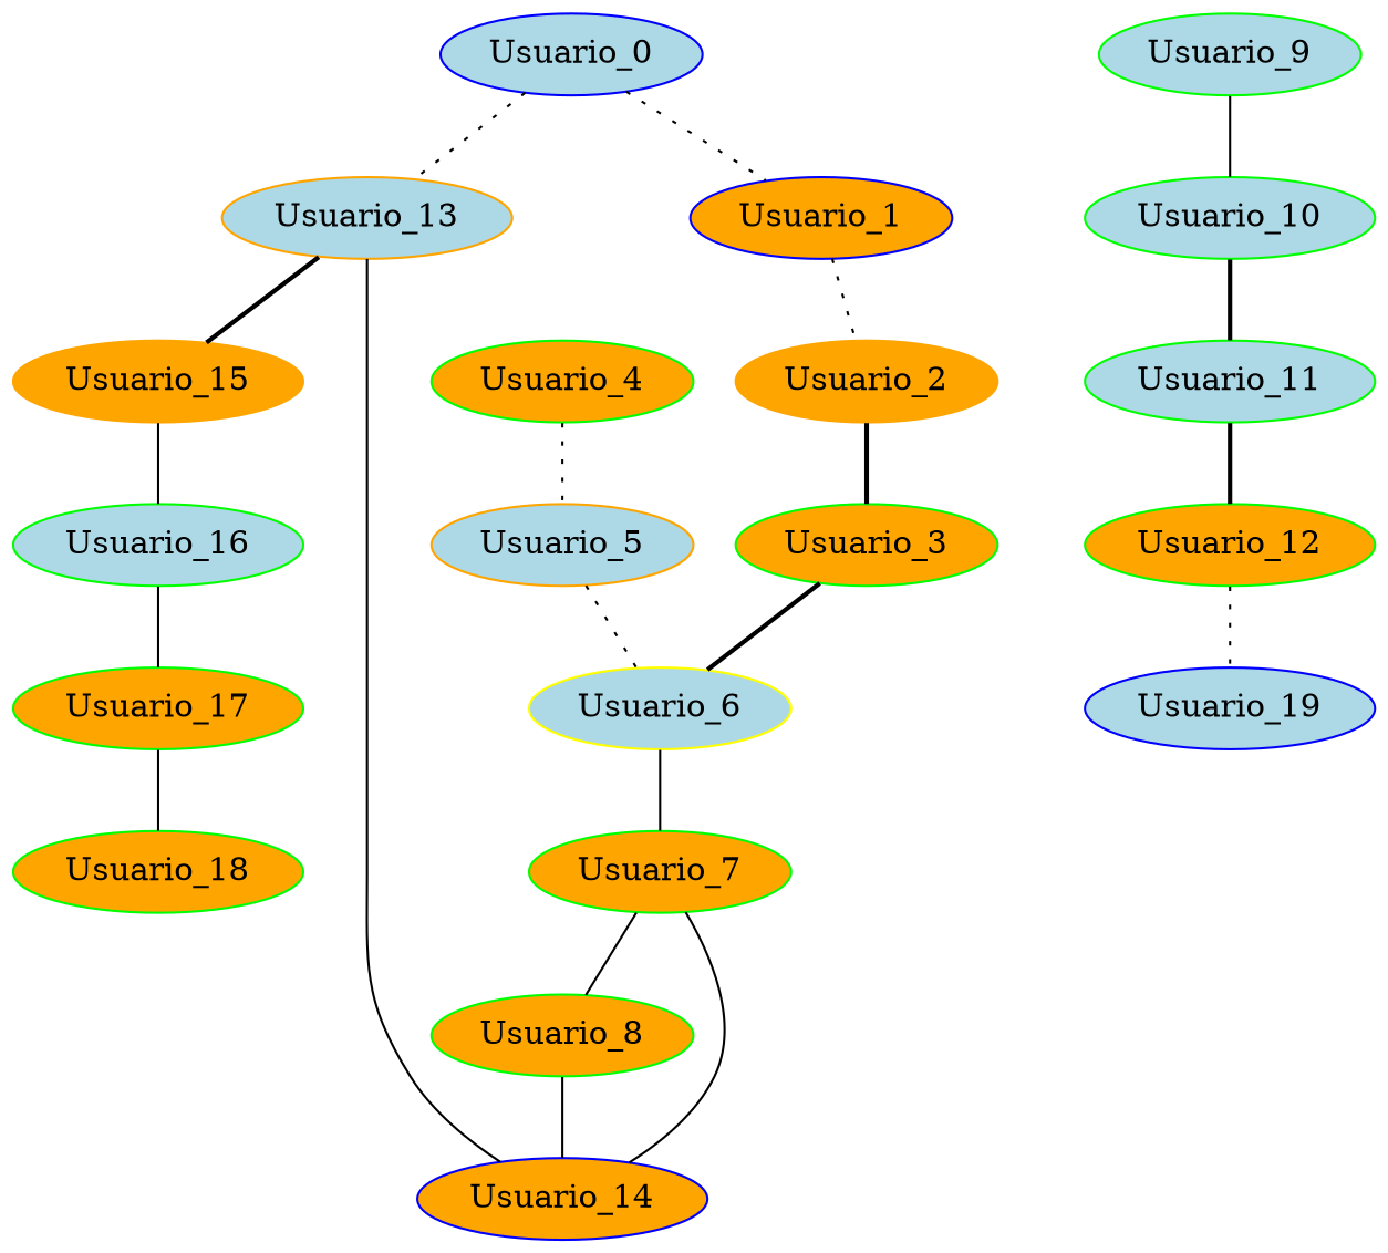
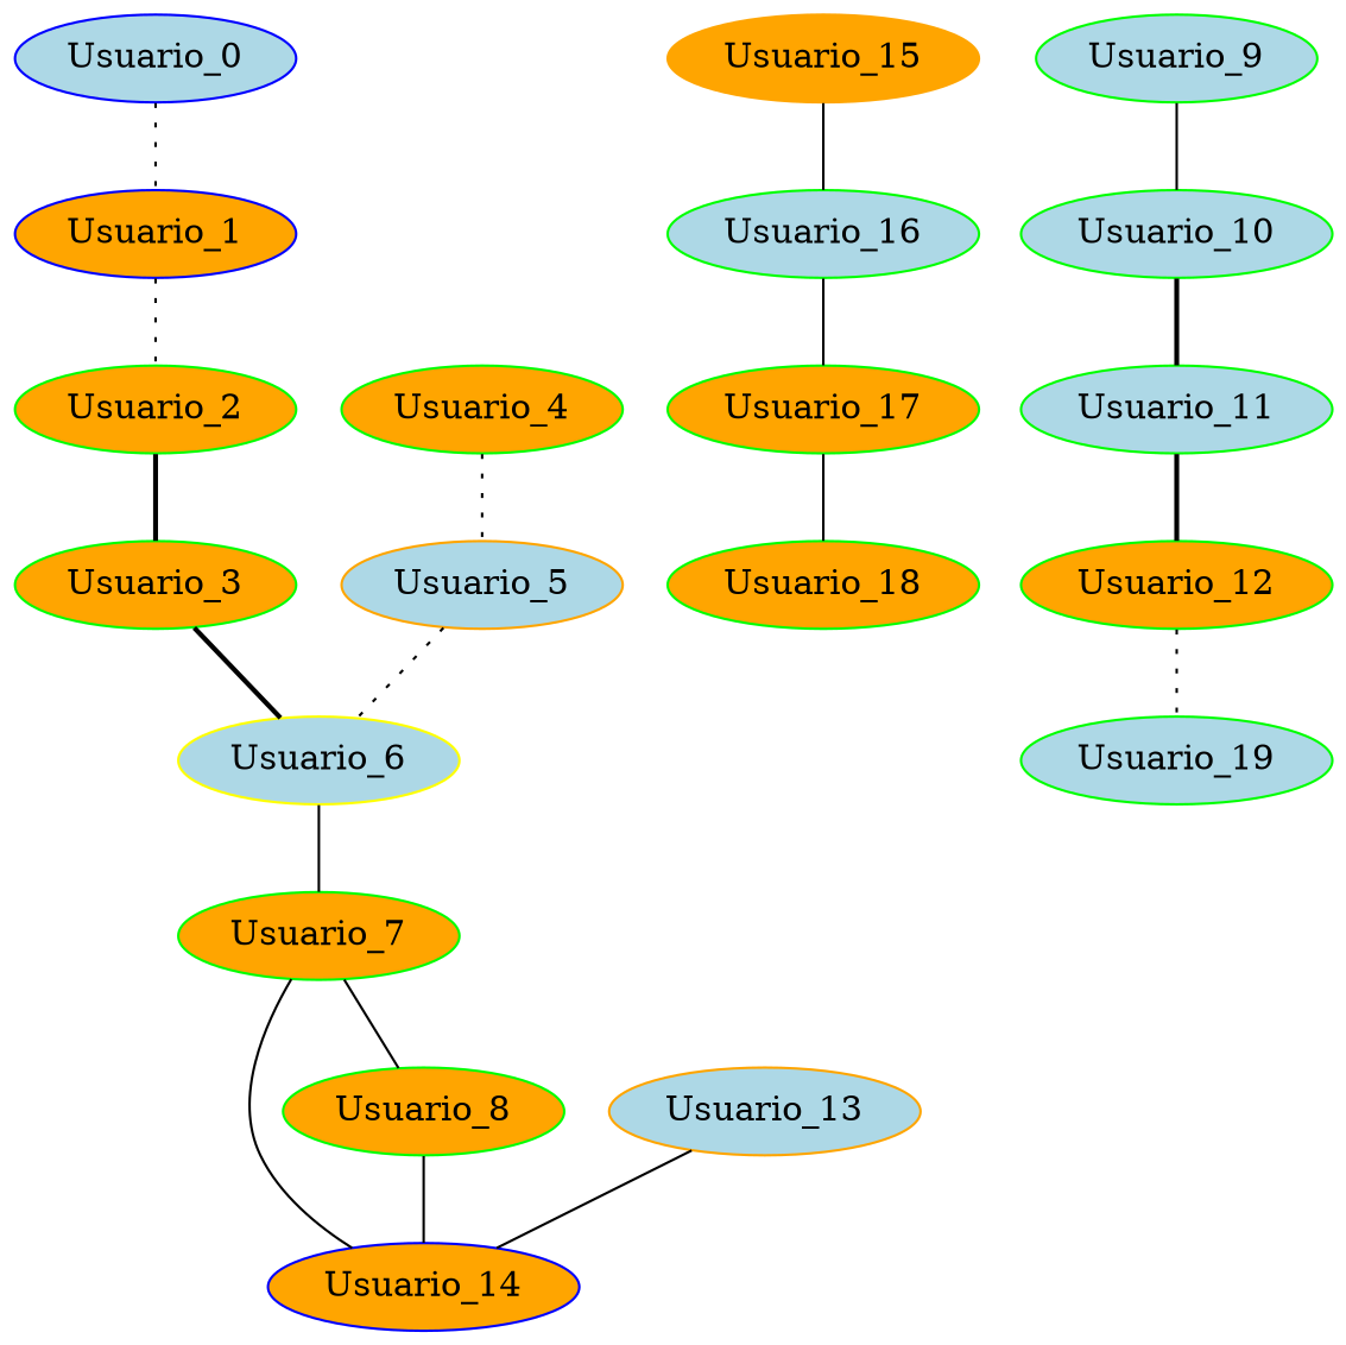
  graph {
    node [color=green fillcolor=orange style=filled]
    edge [style=solid]
    n1 [color=blue fillcolor=lightblue label=Usuario_0]
    n2 [color=blue label=Usuario_1]
    n3 [color=orange fillcolor=lightblue label=Usuario_13]
-   n4 [color=orange label=Usuario_2]
+   n4 [label=Usuario_2]
    n5 [color=blue label=Usuario_14]
    n6 [color=orange label=Usuario_15]
    n7 [label=Usuario_3]
    n8 [color=yellow fillcolor=lightblue label=Usuario_6]
    n9 [label=Usuario_7]
    n10 [label=Usuario_4]
    n11 [color=orange fillcolor=lightblue label=Usuario_5]
    n12 [label=Usuario_8]
    n13 [fillcolor=lightblue label=Usuario_9]
    n14 [fillcolor=lightblue label=Usuario_10]
    n15 [fillcolor=lightblue label=Usuario_11]
    n16 [label=Usuario_12]
-   n17 [color=blue fillcolor=lightblue label=Usuario_19]
+   n17 [fillcolor=lightblue label=Usuario_19]
    n18 [fillcolor=lightblue label=Usuario_16]
    n19 [label=Usuario_17]
    n20 [label=Usuario_18]
    n1 -- n2 [style=dotted]
-   n1 -- n3 [style=dotted]
    n2 -- n4 [style=dotted]
    n3 -- n5
-   n3 -- n6 [style=bold]
    n4 -- n7 [style=bold]
    n6 -- n18
    n7 -- n8 [style=bold]
    n8 -- n9
    n9 -- n5
    n9 -- n12
    n10 -- n11 [style=dotted]
    n11 -- n8 [style=dotted]
    n12 -- n5
    n13 -- n14
    n14 -- n15 [style=bold]
    n15 -- n16 [style=bold]
    n16 -- n17 [style=dotted]
    n18 -- n19
    n19 -- n20
  }
